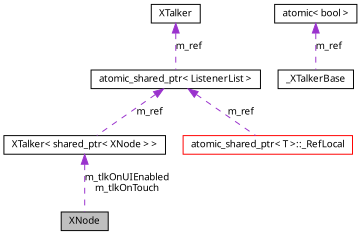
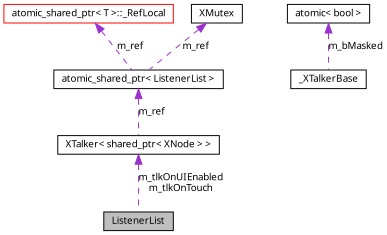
  digraph {
    fontname="Noto Sans"
    node [color=black fillcolor=white fontname="Noto Sans" fontsize=10 shape=record style=filled]
    edge [color=darkorchid3 dir=back fontname="Noto Sans" fontsize=10 labelfontname="FreeSans.ttf" labelfontsize=10 style=dashed]
-   n1 [fillcolor=grey75 fontcolor=black height=0.2 label=XNode width=0.4]
+   n1 [fillcolor=grey75 fontcolor=black height=0.2 label=ListenerList width=0.4]
    n2 [height=0.2 label="XTalker\< shared_ptr\< XNode \> \>" width=0.4]
    n3 [height=0.2 label=_XTalkerBase width=0.4]
    n4 [height=0.2 label="atomic\< bool \>" width=0.4]
    n5 [height=0.2 label="atomic_shared_ptr\< ListenerList \>" width=0.4]
    n6 [color=red height=0.2 label="atomic_shared_ptr\< T \>::_RefLocal" width=0.4]
-   n7 [height=0.2 label=XTalker width=0.4]
+   n7 [height=0.2 label=XMutex width=0.4]
    n2 -> n1 [label="m_tlkOnUIEnabled\nm_tlkOnTouch"]
-   n4 -> n3 [label=m_ref]
+   n4 -> n3 [label=m_bMasked]
    n5 -> n2 [label=m_ref]
-   n5 -> n6 [label=m_ref]
+   n6 -> n5 [label=m_ref]
    n7 -> n5 [label=m_ref]
  }
